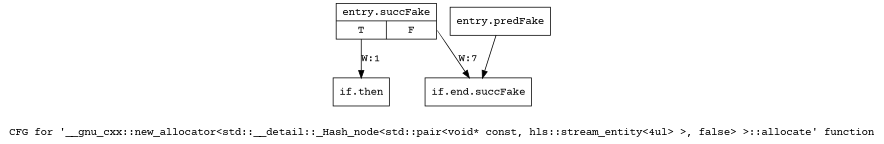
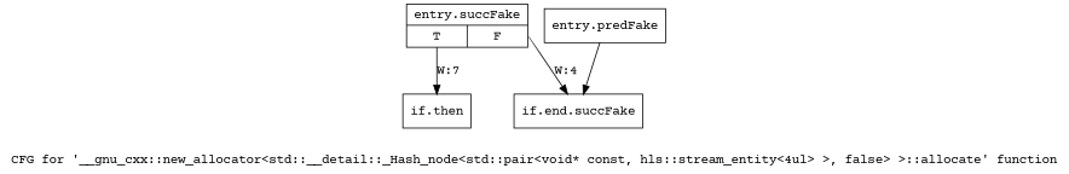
  digraph {
    fontname="Courier Prime"
    label="CFG for '__gnu_cxx::new_allocator\<std::__detail::_Hash_node\<std::pair\<void* const, hls::stream_entity\<4ul\> \>, false\> \>::allocate' function"
    node [fontname="Courier Prime" shape=record filename="/tools/Xilinx/Vitis_HLS/2022.1/tps/lnx64/gcc-8.3.0/lib/gcc/x86_64-pc-linux-gnu/8.3.0/../../../../include/c++/8.3.0/ext/new_allocator.h"]
    edge [execusionnum=6 filename="/tools/Xilinx/Vitis_HLS/2022.1/tps/lnx64/gcc-8.3.0/lib/gcc/x86_64-pc-linux-gnu/8.3.0/../../../../include/c++/8.3.0/ext/new_allocator.h" fontname="Courier Prime"]
    n1 [label="{entry.predFake}" filename=""]
    n2 [label="{if.end.succFake}" linenumber=111]
    n3 [label="{entry.succFake|{<s0>T|<s1>F}}" linenumber=101]
    n4 [label="{if.then}" linenumber=102]
    n1 -> n2
-   n3 -> n2 [label="W:7" tailport=s1]
-   n3 -> n4 [label="W:1" tailport=s0 execusionnum="" filename=""]
+   n3 -> n2 [label="W:4" tailport=s1]
+   n3 -> n4 [label="W:7" tailport=s0 execusionnum="" filename=""]
  }
